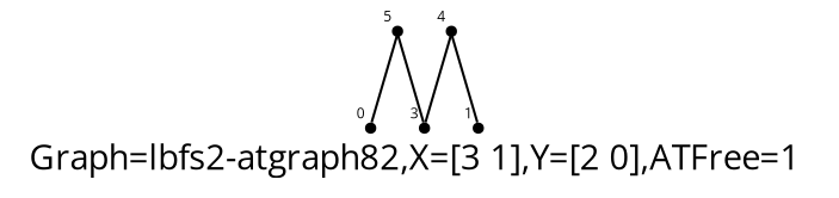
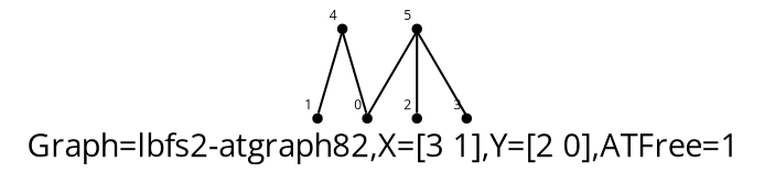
  graph {
    fontname="Open Sans"
    label="Graph=lbfs2-atgraph82,X=[3 1],Y=[2 0],ATFree=1 "
    labelloc=bottom
    node [fontname="Open Sans" fontsize=6 shape=point]
    edge [fontname="Open Sans"]
    0 [xlabel=0]
    1 [xlabel=1]
+   2 [xlabel=2]
    3 [xlabel=3]
    4 [xlabel=4]
    5 [xlabel=5]
-   4 -- 3
+   4 -- 0
    4 -- 1
    5 -- 0
+   5 -- 2
    5 -- 3
  }
